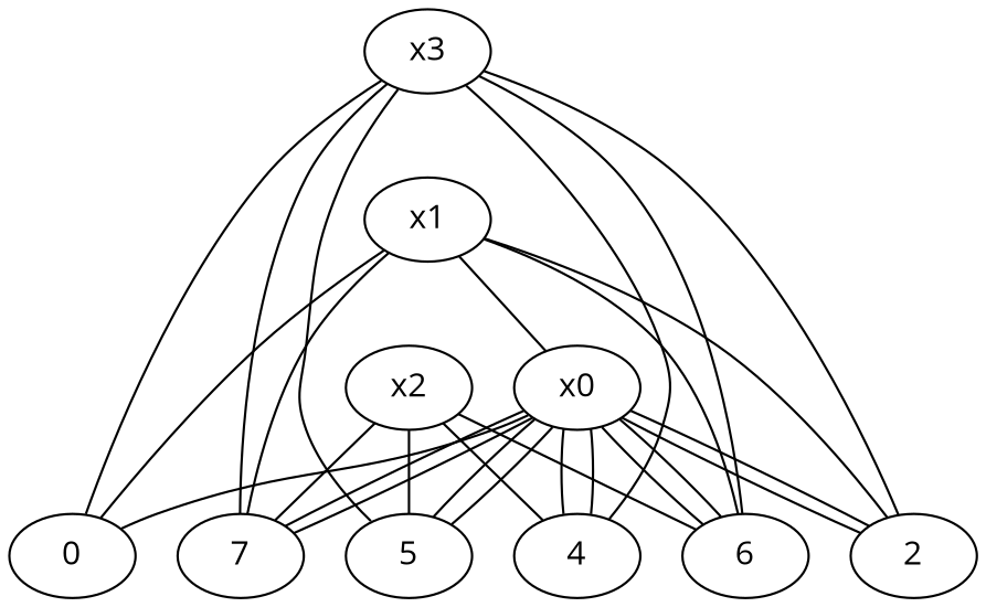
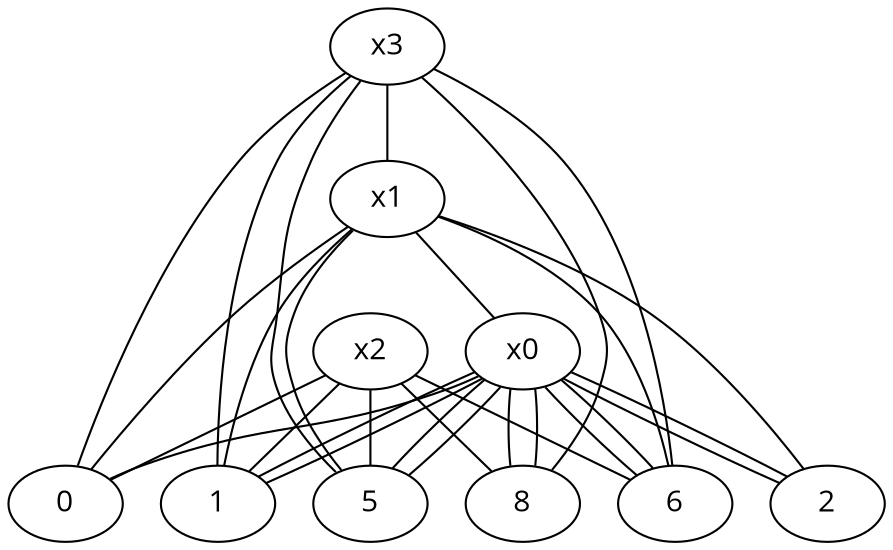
  graph {
    fontname="Open Sans"
    node [fontname="Open Sans"]
    edge [fontname="Open Sans"]
    x0
    0
-   1 [label=7]
+   1
    2
    n5 [label=6]
-   4
+   4 [label=8]
    5
    x1
    x2
    x3
    x0 -- 0
    x0 -- 1
    x0 -- 1
    x0 -- 2
    x0 -- 2
    x0 -- n5
    x0 -- n5
    x0 -- 4
    x0 -- 4
    x0 -- 5
    x0 -- 5
    x1 -- x0
    x1 -- 0
    x1 -- 1
    x1 -- 2
    x1 -- n5
+   x1 -- 5
+   x2 -- 0
    x2 -- 1
    x2 -- n5
    x2 -- 4
    x2 -- 5
    x3 -- 0
    x3 -- 1
-   x3 -- 2
+   x3 -- x1
    x3 -- n5
    x3 -- 4
    x3 -- 5
  }
